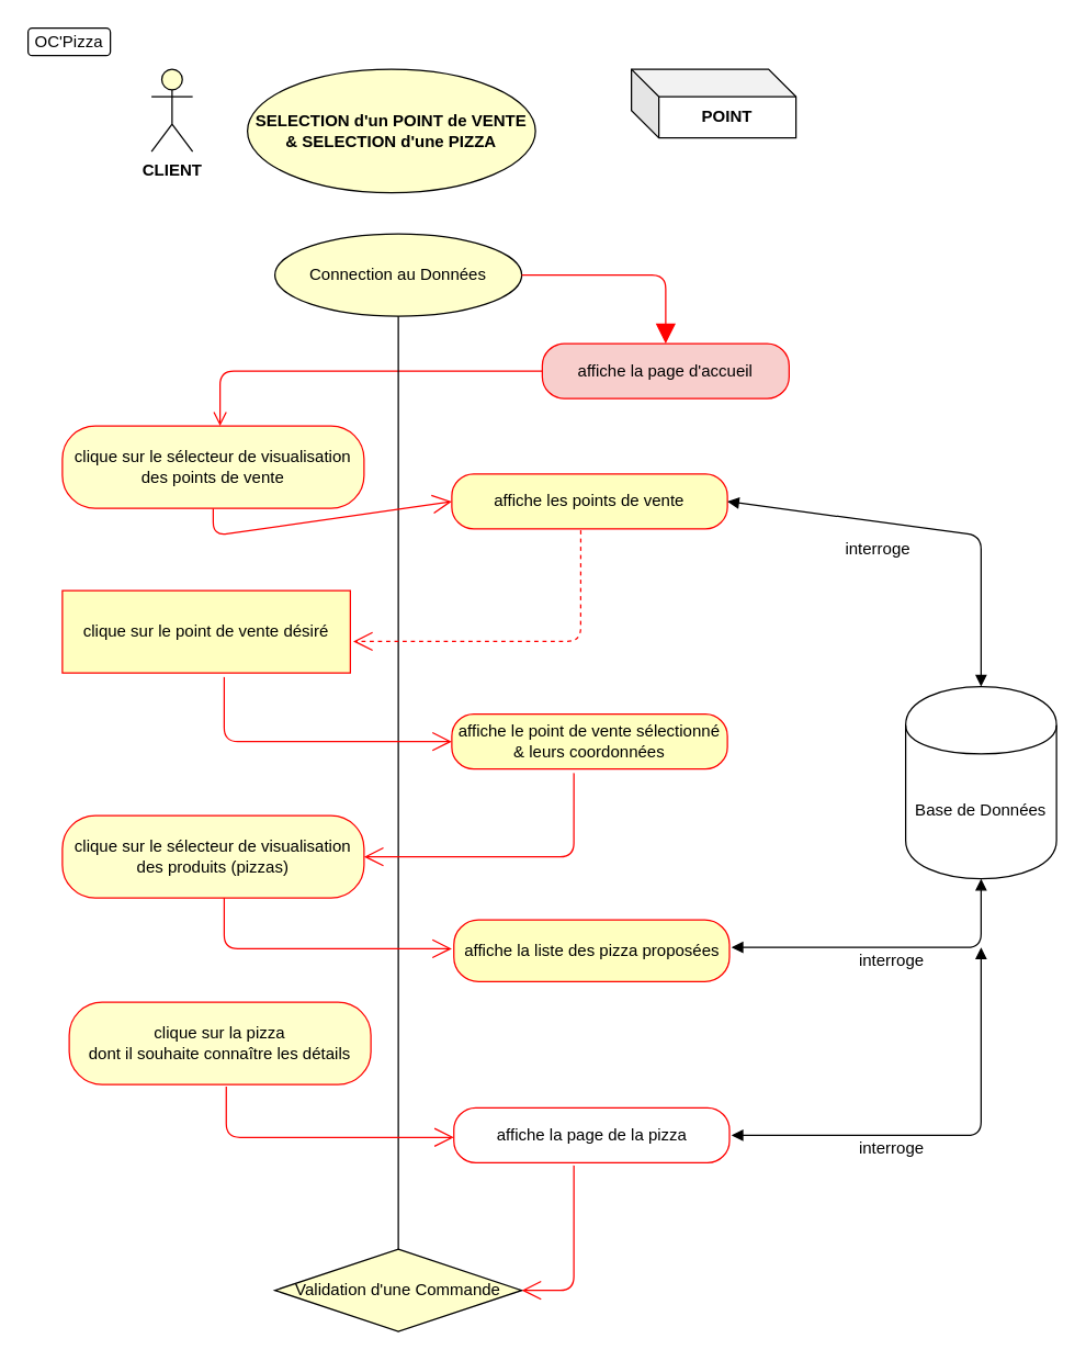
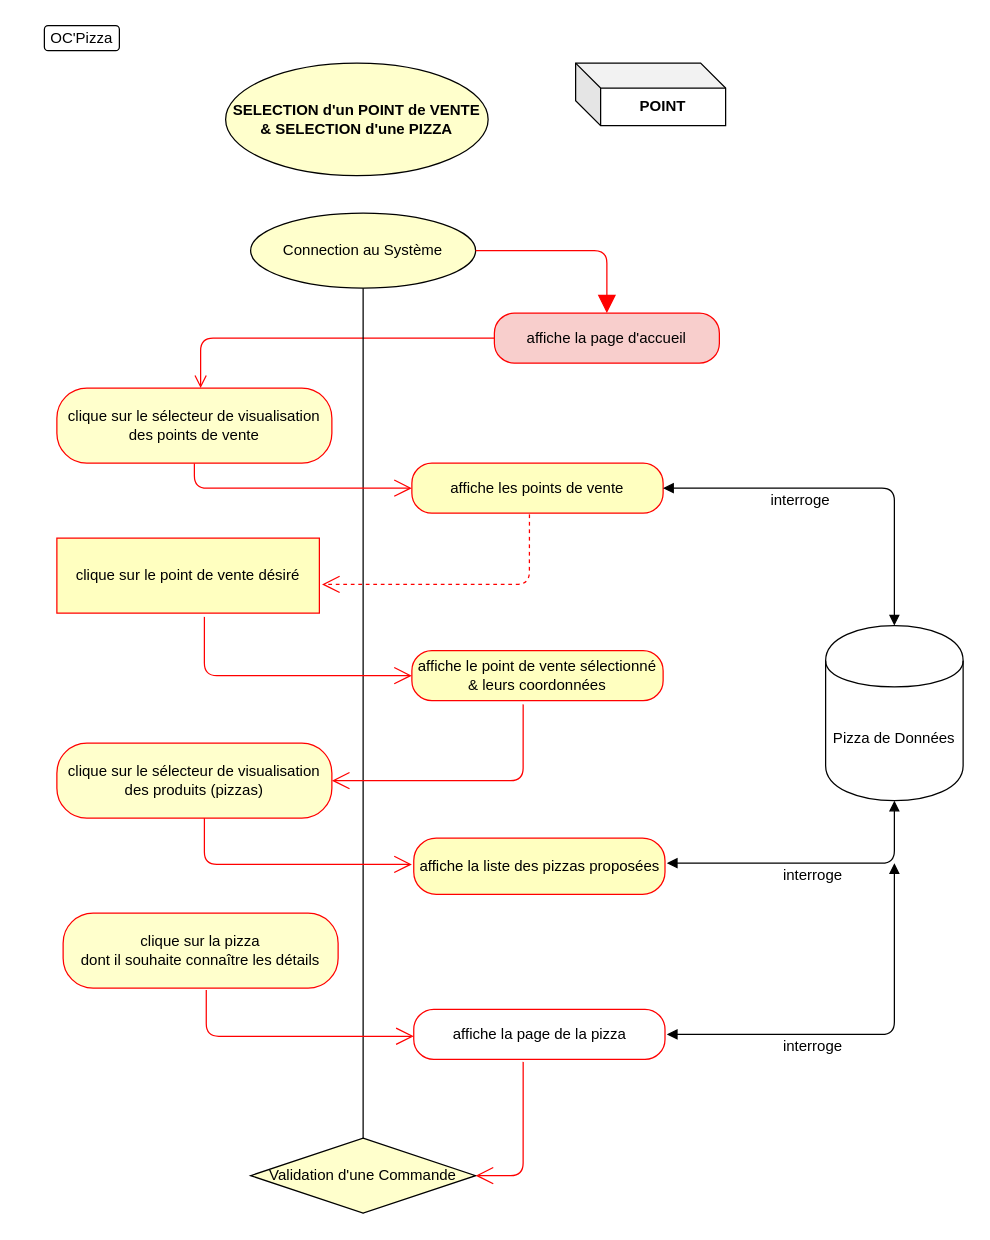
  <mxCell id="0" />
  <mxCell id="1" parent="0" />
- <mxCell id="2" value="OC'Pizza" style="rounded=1;whiteSpace=wrap;html=1;" parent="1" vertex="1"><mxGeometry x="20" y="20" width="60" height="20" as="geometry" /></mxCell>
- <mxCell id="3" value="&lt;b&gt;CLIENT&lt;/b&gt;" style="shape=umlActor;verticalLabelPosition=bottom;labelBackgroundColor=#ffffff;verticalAlign=top;html=1;outlineConnect=0;fillColor=#FFFFCC;" parent="1" vertex="1"><mxGeometry x="110" y="50" width="30" height="60" as="geometry" /></mxCell>
+ <mxCell id="2" value="OC'Pizza" style="rounded=1;whiteSpace=wrap;html=1;" parent="1" vertex="1"><mxGeometry x="35" y="20" width="60" height="20" as="geometry" /></mxCell>
  <mxCell id="4" value="&lt;b&gt;SELECTION d'un POINT de VENTE&lt;br&gt;&amp;amp; SELECTION d'une PIZZA&lt;br&gt;&lt;/b&gt;" style="ellipse;whiteSpace=wrap;html=1;fillColor=#FFFFCC;" parent="1" vertex="1"><mxGeometry x="180" y="50" width="210" height="90" as="geometry" /></mxCell>
  <mxCell id="5" value="&lt;b&gt;POINT&lt;/b&gt;" style="shape=cube;whiteSpace=wrap;html=1;boundedLbl=1;backgroundOutline=1;darkOpacity=0.05;darkOpacity2=0.1;" parent="1" vertex="1"><mxGeometry x="460" y="50" width="120" height="50" as="geometry" /></mxCell>
  <mxCell id="6" value="affiche la page d'accueil" style="rounded=1;whiteSpace=wrap;html=1;arcSize=40;fontColor=#000000;fillColor=#f8cecc;strokeColor=#ff0000;" parent="1" vertex="1"><mxGeometry x="395" y="250" width="180" height="40" as="geometry" /></mxCell>
  <mxCell id="7" value="" style="edgeStyle=orthogonalEdgeStyle;html=1;verticalAlign=bottom;endArrow=open;endSize=8;strokeColor=#ff0000;exitX=0;exitY=0.5;exitDx=0;exitDy=0;" parent="1" source="6" edge="1"><mxGeometry relative="1" as="geometry"><mxPoint x="160" y="310" as="targetPoint" /><mxPoint x="405" y="403" as="sourcePoint" /><Array as="points"><mxPoint x="160" y="270" /></Array></mxGeometry></mxCell>
  <mxCell id="8" value="affiche la page de la pizza" style="rounded=1;whiteSpace=wrap;html=1;arcSize=40;fontColor=#000000;fillColor=#ffffff;strokeColor=#ff0000;" parent="1" vertex="1"><mxGeometry x="330.5" y="807" width="201" height="40" as="geometry" /></mxCell>
- <mxCell id="9" value="Base de Données" style="shape=cylinder;whiteSpace=wrap;html=1;boundedLbl=1;backgroundOutline=1;" parent="1" vertex="1"><mxGeometry x="660" y="500" width="110" height="140" as="geometry" /></mxCell>
+ <mxCell id="9" value="Pizza de Données" style="shape=cylinder;whiteSpace=wrap;html=1;boundedLbl=1;backgroundOutline=1;" parent="1" vertex="1"><mxGeometry x="660" y="500" width="110" height="140" as="geometry" /></mxCell>
  <mxCell id="10" value="interroge" style="text;html=1;strokeColor=none;fillColor=none;align=center;verticalAlign=middle;whiteSpace=wrap;rounded=0;" parent="1" vertex="1"><mxGeometry x="630" y="690" width="40" height="20" as="geometry" /></mxCell>
- <mxCell id="11" value="Connection au Données" style="ellipse;whiteSpace=wrap;html=1;fillColor=#FFFFCC;" parent="1" vertex="1"><mxGeometry x="200" y="170" width="180" height="60" as="geometry" /></mxCell>
+ <mxCell id="11" value="Connection au Système" style="ellipse;whiteSpace=wrap;html=1;fillColor=#FFFFCC;" parent="1" vertex="1"><mxGeometry x="200" y="170" width="180" height="60" as="geometry" /></mxCell>
  <mxCell id="12" value="" style="endArrow=none;html=1;exitX=0.5;exitY=1;exitDx=0;exitDy=0;" parent="1" source="32" edge="1"><mxGeometry width="50" height="50" relative="1" as="geometry"><mxPoint x="290" y="990" as="sourcePoint" /><mxPoint x="290" y="230" as="targetPoint" /></mxGeometry></mxCell>
  <mxCell id="13" value="" style="endArrow=block;endFill=1;endSize=12;html=1;strokeColor=#FF0000;exitX=1;exitY=0.5;exitDx=0;exitDy=0;entryX=0.5;entryY=0;entryDx=0;entryDy=0;" parent="1" source="11" target="6" edge="1"><mxGeometry width="160" relative="1" as="geometry"><mxPoint x="337" y="210" as="sourcePoint" /><mxPoint x="490" y="200" as="targetPoint" /><Array as="points"><mxPoint x="485" y="200" /></Array></mxGeometry></mxCell>
  <mxCell id="14" value="" style="endArrow=open;endFill=1;endSize=12;html=1;strokeColor=#FF0000;entryX=0;entryY=0.5;entryDx=0;entryDy=0;exitX=0.5;exitY=1;exitDx=0;exitDy=0;" parent="1" source="15" target="16" edge="1"><mxGeometry width="160" relative="1" as="geometry"><mxPoint x="160" y="390" as="sourcePoint" /><mxPoint x="160" y="425" as="targetPoint" /><Array as="points"><mxPoint x="155" y="390" /></Array></mxGeometry></mxCell>
  <mxCell id="15" value="clique sur le sélecteur de visualisation des points de vente" style="rounded=1;whiteSpace=wrap;html=1;arcSize=40;fontColor=#000000;fillColor=#FFFFCC;strokeColor=#ff0000;" parent="1" vertex="1"><mxGeometry x="45" y="310" width="220" height="60" as="geometry" /></mxCell>
- <mxCell id="16" value="affiche les points de vente" style="rounded=1;whiteSpace=wrap;html=1;arcSize=40;fontColor=#000000;fillColor=#ffffc0;strokeColor=#ff0000;" parent="1" vertex="1"><mxGeometry x="329" y="345" width="201" height="40" as="geometry" /></mxCell>
+ <mxCell id="16" value="affiche les points de vente" style="rounded=1;whiteSpace=wrap;html=1;arcSize=40;fontColor=#000000;fillColor=#ffffc0;strokeColor=#ff0000;" parent="1" vertex="1"><mxGeometry x="329" y="370" width="201" height="40" as="geometry" /></mxCell>
  <mxCell id="17" value="clique sur le point de vente désiré" style="whiteSpace=wrap;html=1;arcSize=40;fontColor=#000000;fillColor=#ffffc0;strokeColor=#ff0000;rounded=0;" parent="1" vertex="1"><mxGeometry x="45" y="430" width="210" height="60" as="geometry" /></mxCell>
  <mxCell id="18" value="" style="endArrow=block;startArrow=block;endFill=1;startFill=1;html=1;strokeColor=#000000;exitX=1;exitY=0.5;exitDx=0;exitDy=0;" parent="1" source="16" edge="1"><mxGeometry width="160" relative="1" as="geometry"><mxPoint x="540" y="419.5" as="sourcePoint" /><mxPoint x="715" y="500" as="targetPoint" /><Array as="points"><mxPoint x="715" y="390" /></Array></mxGeometry></mxCell>
  <mxCell id="19" value="interroge" style="text;html=1;strokeColor=none;fillColor=none;align=center;verticalAlign=middle;whiteSpace=wrap;rounded=0;" parent="1" vertex="1"><mxGeometry x="620" y="390" width="40" height="20" as="geometry" /></mxCell>
  <mxCell id="20" value="affiche le point de vente sélectionné&lt;br&gt;&amp;amp; leurs coordonnées" style="rounded=1;whiteSpace=wrap;html=1;arcSize=40;fontColor=#000000;fillColor=#ffffc0;strokeColor=#ff0000;" parent="1" vertex="1"><mxGeometry x="329" y="520" width="201" height="40" as="geometry" /></mxCell>
  <mxCell id="21" value="" style="endArrow=open;endFill=1;endSize=12;html=1;strokeColor=#FF0000;exitX=0.562;exitY=1.05;exitDx=0;exitDy=0;exitPerimeter=0;entryX=0;entryY=0.5;entryDx=0;entryDy=0;" parent="1" source="17" target="20" edge="1"><mxGeometry width="160" relative="1" as="geometry"><mxPoint x="90" y="594" as="sourcePoint" /><mxPoint x="250" y="594" as="targetPoint" /><Array as="points"><mxPoint x="163" y="540" /></Array></mxGeometry></mxCell>
  <mxCell id="22" value="" style="endArrow=block;startArrow=block;endFill=1;startFill=1;html=1;strokeColor=#000000;entryX=0.5;entryY=1;entryDx=0;entryDy=0;" parent="1" target="9" edge="1"><mxGeometry width="160" relative="1" as="geometry"><mxPoint x="533" y="690" as="sourcePoint" /><mxPoint x="707.5" y="729.5" as="targetPoint" /><Array as="points"><mxPoint x="715" y="690" /></Array></mxGeometry></mxCell>
  <mxCell id="23" value="clique sur le sélecteur de visualisation des produits (pizzas)" style="rounded=1;whiteSpace=wrap;html=1;arcSize=40;fontColor=#000000;fillColor=#FFFFCC;strokeColor=#ff0000;" parent="1" vertex="1"><mxGeometry x="45" y="594" width="220" height="60" as="geometry" /></mxCell>
- <mxCell id="24" value="affiche la liste des pizza proposées" style="rounded=1;whiteSpace=wrap;html=1;arcSize=40;fontColor=#000000;fillColor=#ffffc0;strokeColor=#ff0000;" parent="1" vertex="1"><mxGeometry x="330.5" y="670" width="201" height="45" as="geometry" /></mxCell>
+ <mxCell id="24" value="affiche la liste des pizzas proposées" style="rounded=1;whiteSpace=wrap;html=1;arcSize=40;fontColor=#000000;fillColor=#ffffc0;strokeColor=#ff0000;" parent="1" vertex="1"><mxGeometry x="330.5" y="670" width="201" height="45" as="geometry" /></mxCell>
  <mxCell id="25" value="" style="endArrow=open;endFill=1;endSize=12;html=1;strokeColor=#FF0000;exitX=0.562;exitY=1.05;exitDx=0;exitDy=0;exitPerimeter=0;entryX=0;entryY=0.5;entryDx=0;entryDy=0;" parent="1" edge="1"><mxGeometry width="160" relative="1" as="geometry"><mxPoint x="163.02" y="654" as="sourcePoint" /><mxPoint x="329" y="691" as="targetPoint" /><Array as="points"><mxPoint x="163" y="691" /></Array></mxGeometry></mxCell>
  <mxCell id="26" value="" style="endArrow=open;endFill=1;endSize=12;html=1;strokeColor=#FF0000;exitX=0.443;exitY=1.075;exitDx=0;exitDy=0;exitPerimeter=0;entryX=1;entryY=0.5;entryDx=0;entryDy=0;" parent="1" source="20" target="23" edge="1"><mxGeometry width="160" relative="1" as="geometry"><mxPoint x="480" y="650" as="sourcePoint" /><mxPoint x="320" y="650" as="targetPoint" /><Array as="points"><mxPoint x="418" y="624" /></Array></mxGeometry></mxCell>
  <mxCell id="27" value="" style="endArrow=open;endFill=1;endSize=12;html=1;strokeColor=#FF0000;exitX=0.468;exitY=1.025;exitDx=0;exitDy=0;exitPerimeter=0;entryX=1.01;entryY=0.617;entryDx=0;entryDy=0;entryPerimeter=0;dashed=1;" parent="1" source="16" target="17" edge="1"><mxGeometry width="160" relative="1" as="geometry"><mxPoint x="423.043" y="440" as="sourcePoint" /><mxPoint x="265" y="507" as="targetPoint" /><Array as="points"><mxPoint x="423" y="467" /></Array></mxGeometry></mxCell>
  <mxCell id="28" value="clique sur la pizza&lt;br&gt;dont il souhaite connaître les détails" style="rounded=1;whiteSpace=wrap;html=1;arcSize=40;fontColor=#000000;fillColor=#FFFFCC;strokeColor=#ff0000;" parent="1" vertex="1"><mxGeometry x="50" y="730" width="220" height="60" as="geometry" /></mxCell>
  <mxCell id="29" value="" style="endArrow=open;endFill=1;endSize=12;html=1;strokeColor=#FF0000;exitX=0.562;exitY=1.05;exitDx=0;exitDy=0;exitPerimeter=0;entryX=0;entryY=0.5;entryDx=0;entryDy=0;" parent="1" edge="1"><mxGeometry width="160" relative="1" as="geometry"><mxPoint x="164.52" y="791.5" as="sourcePoint" /><mxPoint x="330.5" y="828.5" as="targetPoint" /><Array as="points"><mxPoint x="164.5" y="828.5" /></Array></mxGeometry></mxCell>
  <mxCell id="30" value="" style="endArrow=block;startArrow=block;endFill=1;startFill=1;html=1;strokeColor=#000000;" parent="1" edge="1"><mxGeometry width="160" relative="1" as="geometry"><mxPoint x="533" y="827" as="sourcePoint" /><mxPoint x="715" y="690" as="targetPoint" /><Array as="points"><mxPoint x="715" y="827" /></Array></mxGeometry></mxCell>
  <mxCell id="31" value="interroge" style="text;html=1;strokeColor=none;fillColor=none;align=center;verticalAlign=middle;whiteSpace=wrap;rounded=0;" parent="1" vertex="1"><mxGeometry x="630" y="827" width="40" height="20" as="geometry" /></mxCell>
  <mxCell id="32" value="Validation d'une Commande" style="rhombus;whiteSpace=wrap;html=1;fillColor=#FFFFCC;" parent="1" vertex="1"><mxGeometry x="200" y="910" width="180" height="60" as="geometry" /></mxCell>
  <mxCell id="33" value="" style="endArrow=open;endFill=1;endSize=12;html=1;strokeColor=#FF0000;exitX=0.443;exitY=1.075;exitDx=0;exitDy=0;exitPerimeter=0;entryX=1;entryY=0.5;entryDx=0;entryDy=0;" parent="1" target="32" edge="1"><mxGeometry width="160" relative="1" as="geometry"><mxPoint x="418.043" y="849" as="sourcePoint" /><mxPoint x="265" y="910" as="targetPoint" /><Array as="points"><mxPoint x="418" y="940" /></Array></mxGeometry></mxCell>
